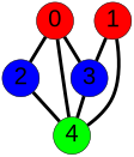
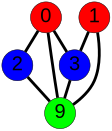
  graph {
    splines=true
    fontname="Liberation Sans"
    node [color=black fillcolor=red fixedsize=true fontname="Liberation Sans" fontsize=42 penwidth=1 shape=circle style=filled]
    edge [color=black penwidth=6 style=bold fontname="Liberation Sans"]
    0 [height=0.91667 width=0.91667]
    2 [fillcolor=blue height=0.91667 width=0.91667]
    3 [fillcolor=blue height=0.91667 width=0.91667]
-   4 [fillcolor=green height=0.91667 width=0.91667]
+   4 [fillcolor=green height=0.91667 label=9 width=0.91667]
    1 [height=0.91667 width=0.91667]
    0 -- 2
    0 -- 3
    0 -- 4
    2 -- 4
    3 -- 4
    1 -- 3
    1 -- 4
  }
